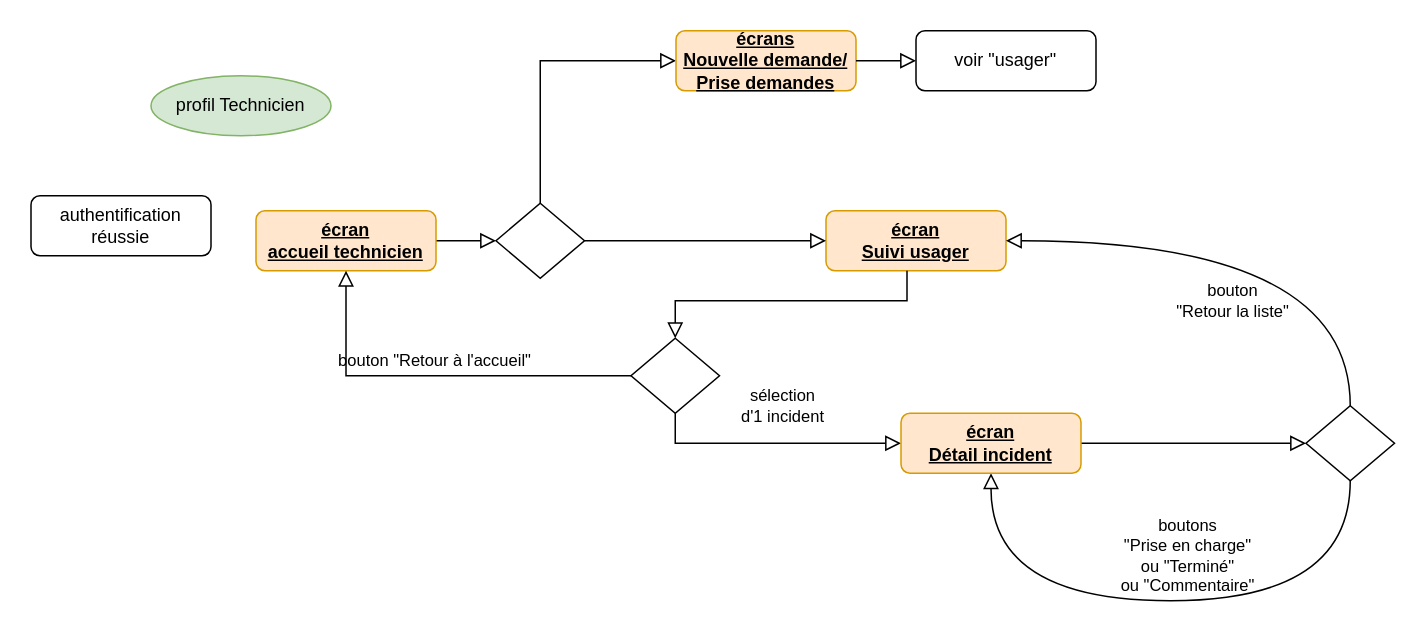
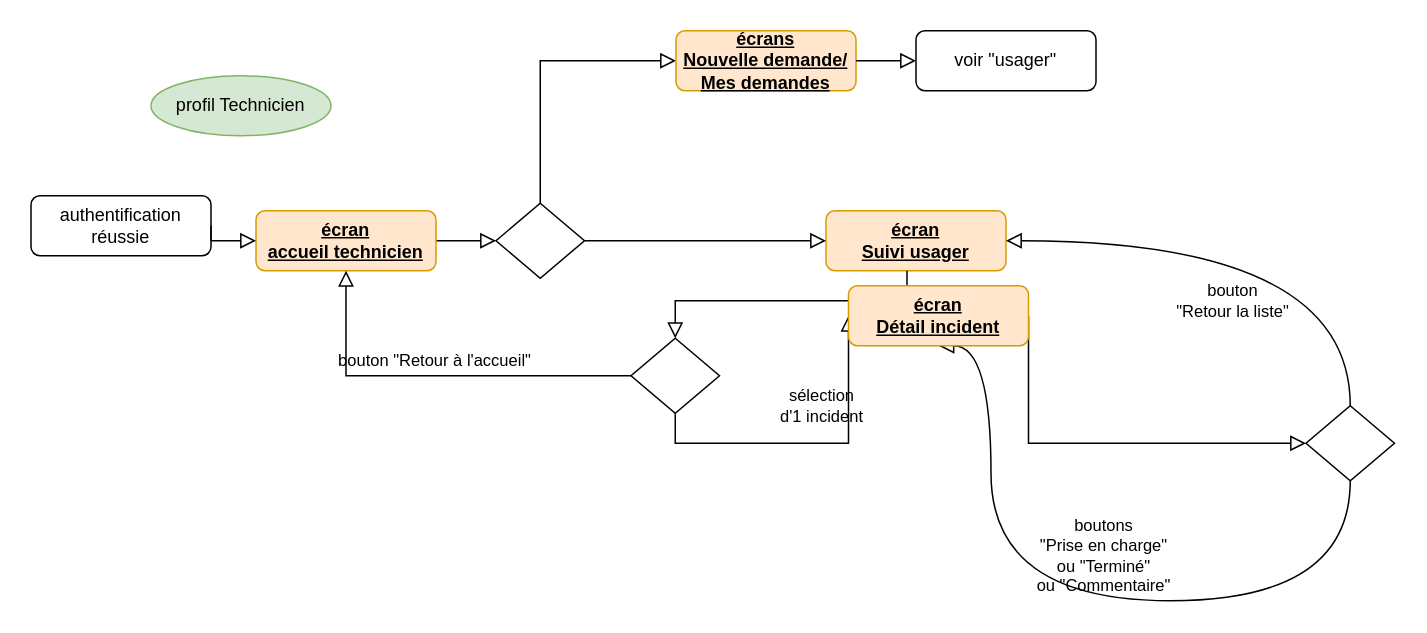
  <mxCell id="0" />
  <mxCell id="1" parent="0" />
  <mxCell id="2" value="" style="rounded=0;html=1;jettySize=auto;orthogonalLoop=1;fontSize=11;endArrow=block;endFill=0;endSize=8;strokeWidth=1;shadow=0;labelBackgroundColor=none;edgeStyle=orthogonalEdgeStyle;entryX=0;entryY=0.5;entryDx=0;entryDy=0;" parent="1" source="3" target="16" edge="1"><mxGeometry relative="1" as="geometry"><mxPoint x="330" y="160" as="targetPoint" /><Array as="points"><mxPoint x="310" y="160" /></Array></mxGeometry></mxCell>
  <mxCell id="3" value="&lt;b&gt;&lt;u&gt;écran&lt;br&gt;accueil technicien&lt;/u&gt;&lt;/b&gt;" style="rounded=1;whiteSpace=wrap;html=1;fontSize=12;glass=0;strokeWidth=1;shadow=0;fillColor=#ffe6cc;strokeColor=#d79b00;" parent="1" vertex="1"><mxGeometry x="170" y="140" width="120" height="40" as="geometry" /></mxCell>
  <mxCell id="4" value="" style="rounded=0;html=1;jettySize=auto;orthogonalLoop=1;fontSize=11;endArrow=block;endFill=0;endSize=8;strokeWidth=1;shadow=0;labelBackgroundColor=none;edgeStyle=orthogonalEdgeStyle;entryX=0;entryY=0.5;entryDx=0;entryDy=0;exitX=0.5;exitY=0;exitDx=0;exitDy=0;" parent="1" source="16" target="11" edge="1"><mxGeometry relative="1" as="geometry"><mxPoint x="330" y="110" as="sourcePoint" /><mxPoint x="450" y="110" as="targetPoint" /><Array as="points" /></mxGeometry></mxCell>
  <mxCell id="5" value="&lt;b&gt;&lt;u&gt;écran&lt;br&gt;Suivi usager&lt;br&gt;&lt;/u&gt;&lt;/b&gt;" style="rounded=1;whiteSpace=wrap;html=1;fontSize=12;glass=0;strokeWidth=1;shadow=0;fillColor=#ffe6cc;strokeColor=#d79b00;" parent="1" vertex="1"><mxGeometry x="550" y="140" width="120" height="40" as="geometry" /></mxCell>
  <mxCell id="6" value="" style="rounded=0;html=1;jettySize=auto;orthogonalLoop=1;fontSize=11;endArrow=block;endFill=0;endSize=8;strokeWidth=1;shadow=0;labelBackgroundColor=none;edgeStyle=orthogonalEdgeStyle;startArrow=none;exitX=1;exitY=0.5;exitDx=0;exitDy=0;entryX=0;entryY=0.5;entryDx=0;entryDy=0;" parent="1" source="16" target="5" edge="1"><mxGeometry relative="1" as="geometry"><mxPoint x="330" y="180" as="sourcePoint" /><mxPoint x="570" y="160" as="targetPoint" /><Array as="points" /></mxGeometry></mxCell>
  <mxCell id="7" value="sélection&lt;br&gt;d'1 incident" style="rounded=0;html=1;jettySize=auto;orthogonalLoop=1;fontSize=11;endArrow=block;endFill=0;endSize=8;strokeWidth=1;shadow=0;labelBackgroundColor=none;edgeStyle=orthogonalEdgeStyle;exitX=0.5;exitY=1;exitDx=0;exitDy=0;entryX=0;entryY=0.5;entryDx=0;entryDy=0;" parent="1" source="17" target="20" edge="1"><mxGeometry x="0.062" y="25" relative="1" as="geometry"><mxPoint x="603.5" y="275" as="sourcePoint" /><mxPoint x="680" y="300" as="targetPoint" /><Array as="points"><mxPoint x="450" y="295" /></Array><mxPoint as="offset" /></mxGeometry></mxCell>
  <mxCell id="8" value="" style="rounded=0;html=1;jettySize=auto;orthogonalLoop=1;fontSize=11;endArrow=block;endFill=0;endSize=8;strokeWidth=1;shadow=0;labelBackgroundColor=none;edgeStyle=orthogonalEdgeStyle;exitX=1;exitY=0.5;exitDx=0;exitDy=0;entryX=0;entryY=0.5;entryDx=0;entryDy=0;" parent="1" source="20" target="19" edge="1"><mxGeometry relative="1" as="geometry"><mxPoint x="610" y="400" as="sourcePoint" /><mxPoint x="610" y="540" as="targetPoint" /><Array as="points"><mxPoint x="850" y="295" /><mxPoint x="850" y="295" /></Array></mxGeometry></mxCell>
  <mxCell id="9" value="authentification&lt;br&gt;réussie" style="rounded=1;whiteSpace=wrap;html=1;fontSize=12;glass=0;strokeWidth=1;shadow=0;" parent="1" vertex="1"><mxGeometry x="20" y="130" width="120" height="40" as="geometry" /></mxCell>
- <mxCell id="11" value="&lt;b&gt;&lt;u&gt;écrans&lt;br&gt;Nouvelle demande/&lt;br&gt;Prise demandes&lt;br&gt;&lt;/u&gt;&lt;/b&gt;" style="rounded=1;whiteSpace=wrap;html=1;fontSize=12;glass=0;strokeWidth=1;shadow=0;fillColor=#ffe6cc;strokeColor=#d79b00;" parent="1" vertex="1"><mxGeometry x="450" y="20" width="120" height="40" as="geometry" /></mxCell>
+ <mxCell id="10" value="" style="rounded=0;html=1;jettySize=auto;orthogonalLoop=1;fontSize=11;endArrow=block;endFill=0;endSize=8;strokeWidth=1;shadow=0;labelBackgroundColor=none;edgeStyle=orthogonalEdgeStyle;exitX=1;exitY=0.5;exitDx=0;exitDy=0;entryX=0;entryY=0.5;entryDx=0;entryDy=0;" parent="1" source="9" target="3" edge="1"><mxGeometry relative="1" as="geometry"><mxPoint x="300" y="170" as="sourcePoint" /><mxPoint x="340" y="170" as="targetPoint" /><Array as="points"><mxPoint y="160" x="160" /><mxPoint y="160" x="160" /></Array></mxGeometry></mxCell>
+ <mxCell id="11" value="&lt;b&gt;&lt;u&gt;écrans&lt;br&gt;Nouvelle demande/&lt;br&gt;Mes demandes&lt;br&gt;&lt;/u&gt;&lt;/b&gt;" style="rounded=1;whiteSpace=wrap;html=1;fontSize=12;glass=0;strokeWidth=1;shadow=0;fillColor=#ffe6cc;strokeColor=#d79b00;" parent="1" vertex="1"><mxGeometry x="450" y="20" width="120" height="40" as="geometry" /></mxCell>
  <mxCell id="12" value="voir &quot;usager&quot;" style="rounded=1;whiteSpace=wrap;html=1;fontSize=12;glass=0;strokeWidth=1;shadow=0;" parent="1" vertex="1"><mxGeometry x="610" y="20" width="120" height="40" as="geometry" /></mxCell>
  <mxCell id="13" value="" style="rounded=0;html=1;jettySize=auto;orthogonalLoop=1;fontSize=11;endArrow=block;endFill=0;endSize=8;strokeWidth=1;shadow=0;labelBackgroundColor=none;edgeStyle=orthogonalEdgeStyle;entryX=0;entryY=0.5;entryDx=0;entryDy=0;exitX=1;exitY=0.5;exitDx=0;exitDy=0;" parent="1" source="11" target="12" edge="1"><mxGeometry relative="1" as="geometry"><mxPoint x="580" y="110" as="sourcePoint" /><mxPoint x="620" y="110" as="targetPoint" /><Array as="points"><mxPoint x="600" y="40" /><mxPoint x="600" y="40" /></Array></mxGeometry></mxCell>
  <mxCell id="14" value="boutons&lt;br&gt;&quot;Prise en charge&quot;&lt;br&gt;ou &quot;Terminé&quot;&lt;br&gt;ou &quot;Commentaire&quot;" style="html=1;jettySize=auto;orthogonalLoop=1;fontSize=11;endArrow=block;endFill=0;endSize=8;strokeWidth=1;shadow=0;labelBackgroundColor=none;edgeStyle=orthogonalEdgeStyle;exitX=0.5;exitY=1;exitDx=0;exitDy=0;entryX=0.5;entryY=1;entryDx=0;entryDy=0;rounded=0;curved=1;" parent="1" source="19" target="20" edge="1"><mxGeometry x="-0.063" y="-30" relative="1" as="geometry"><mxPoint x="648" y="460" as="sourcePoint" /><mxPoint x="1050" y="455" as="targetPoint" /><Array as="points"><mxPoint x="900" y="400" /><mxPoint x="660" y="400" /></Array><mxPoint x="1" as="offset" /></mxGeometry></mxCell>
  <mxCell id="15" value="bouton &quot;Retour à l'accueil&quot;" style="rounded=0;html=1;jettySize=auto;orthogonalLoop=1;fontSize=11;endArrow=block;endFill=0;endSize=8;strokeWidth=1;shadow=0;labelBackgroundColor=none;edgeStyle=orthogonalEdgeStyle;exitX=0;exitY=0.5;exitDx=0;exitDy=0;entryX=0.5;entryY=1;entryDx=0;entryDy=0;" parent="1" source="17" target="3" edge="1"><mxGeometry x="0.011" y="-10" relative="1" as="geometry"><mxPoint x="350" y="230" as="sourcePoint" /><mxPoint x="290" y="230" as="targetPoint" /><Array as="points" /><mxPoint as="offset" /></mxGeometry></mxCell>
  <mxCell id="16" value="" style="rhombus;whiteSpace=wrap;html=1;shadow=0;fontFamily=Helvetica;fontSize=12;align=center;strokeWidth=1;spacing=6;spacingTop=-4;" parent="1" vertex="1"><mxGeometry x="330" y="135" width="59" height="50" as="geometry" /></mxCell>
  <mxCell id="17" value="" style="rhombus;whiteSpace=wrap;html=1;shadow=0;fontFamily=Helvetica;fontSize=12;align=center;strokeWidth=1;spacing=6;spacingTop=-4;" parent="1" vertex="1"><mxGeometry x="420" y="225" width="59" height="50" as="geometry" /></mxCell>
  <mxCell id="18" value="" style="rounded=0;html=1;jettySize=auto;orthogonalLoop=1;fontSize=11;endArrow=block;endFill=0;endSize=8;strokeWidth=1;shadow=0;labelBackgroundColor=none;edgeStyle=orthogonalEdgeStyle;entryX=0.5;entryY=0;entryDx=0;entryDy=0;" parent="1" target="17" edge="1"><mxGeometry relative="1" as="geometry"><mxPoint x="560" y="200" as="targetPoint" /><Array as="points"><mxPoint x="604" y="200" /></Array><mxPoint x="604" y="180" as="sourcePoint" /></mxGeometry></mxCell>
  <mxCell id="19" value="" style="rhombus;whiteSpace=wrap;html=1;shadow=0;fontFamily=Helvetica;fontSize=12;align=center;strokeWidth=1;spacing=6;spacingTop=-4;" parent="1" vertex="1"><mxGeometry x="870" y="270" width="59" height="50" as="geometry" /></mxCell>
- <mxCell id="20" value="&lt;b&gt;&lt;u&gt;écran&lt;br&gt;Détail incident&lt;br&gt;&lt;/u&gt;&lt;/b&gt;" style="rounded=1;whiteSpace=wrap;html=1;fontSize=12;glass=0;strokeWidth=1;shadow=0;fillColor=#ffe6cc;strokeColor=#d79b00;" parent="1" vertex="1"><mxGeometry x="600" y="275" width="120" height="40" as="geometry" /></mxCell>
+ <mxCell id="20" value="&lt;b&gt;&lt;u&gt;écran&lt;br&gt;Détail incident&lt;br&gt;&lt;/u&gt;&lt;/b&gt;" style="rounded=1;whiteSpace=wrap;html=1;fontSize=12;glass=0;strokeWidth=1;shadow=0;fillColor=#ffe6cc;strokeColor=#d79b00;" parent="1" vertex="1"><mxGeometry x="565" y="190" width="120" height="40" as="geometry" /></mxCell>
  <mxCell id="21" value="bouton&lt;br&gt;&quot;Retour la liste&quot;" style="html=1;jettySize=auto;orthogonalLoop=1;fontSize=11;endArrow=block;endFill=0;endSize=8;strokeWidth=1;shadow=0;labelBackgroundColor=none;rounded=0;exitX=0.5;exitY=0;exitDx=0;exitDy=0;entryX=1;entryY=0.5;entryDx=0;entryDy=0;edgeStyle=orthogonalEdgeStyle;curved=1;" parent="1" source="19" target="5" edge="1"><mxGeometry x="0.116" y="40" relative="1" as="geometry"><mxPoint x="840" y="135" as="sourcePoint" /><mxPoint x="1090" y="550" as="targetPoint" /><mxPoint as="offset" /></mxGeometry></mxCell>
  <mxCell id="22" value="profil Technicien" style="ellipse;whiteSpace=wrap;html=1;fontSize=12;glass=0;strokeWidth=1;shadow=0;fillColor=#d5e8d4;strokeColor=#82b366;" vertex="1" parent="1"><mxGeometry x="100" y="50" width="120" height="40" as="geometry" /></mxCell>
